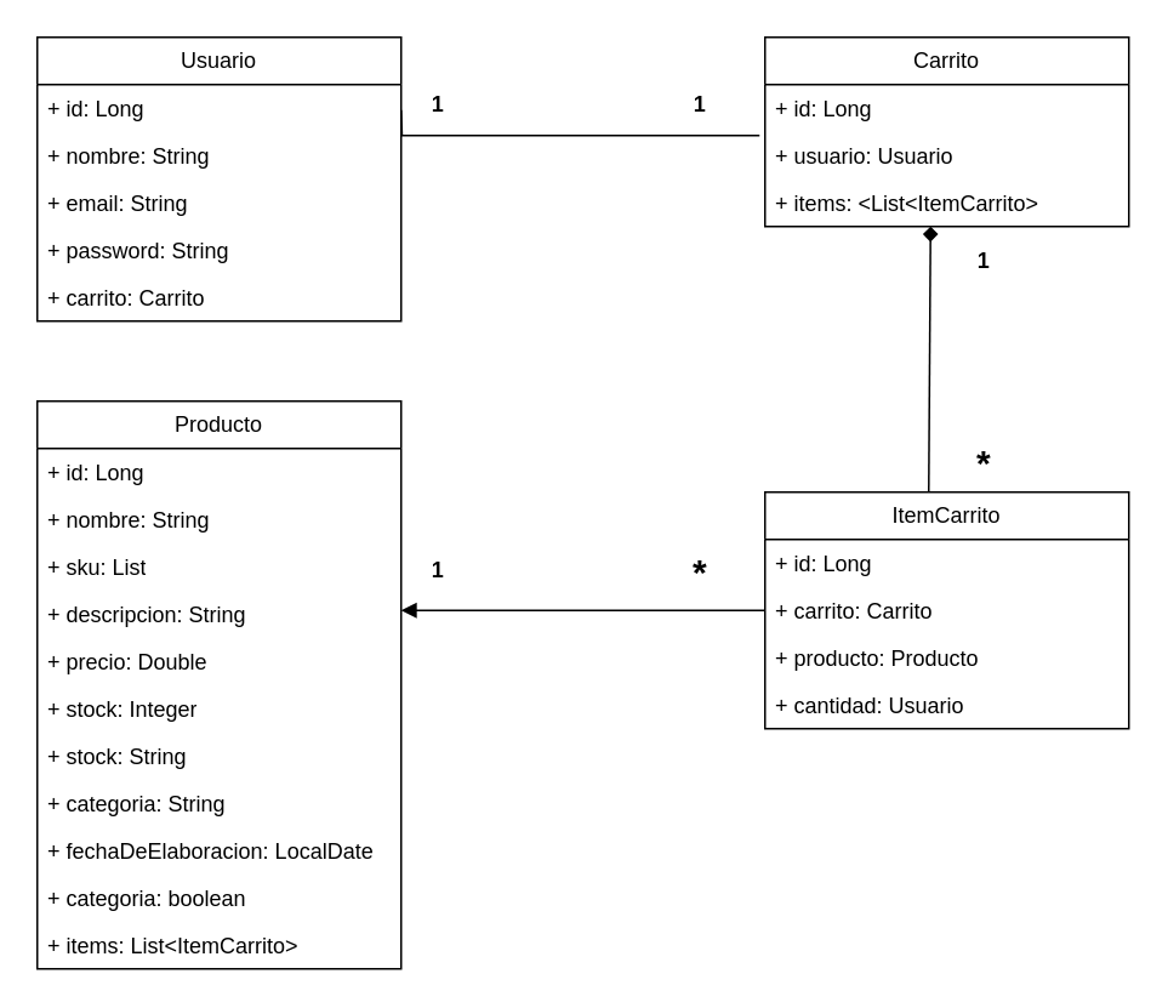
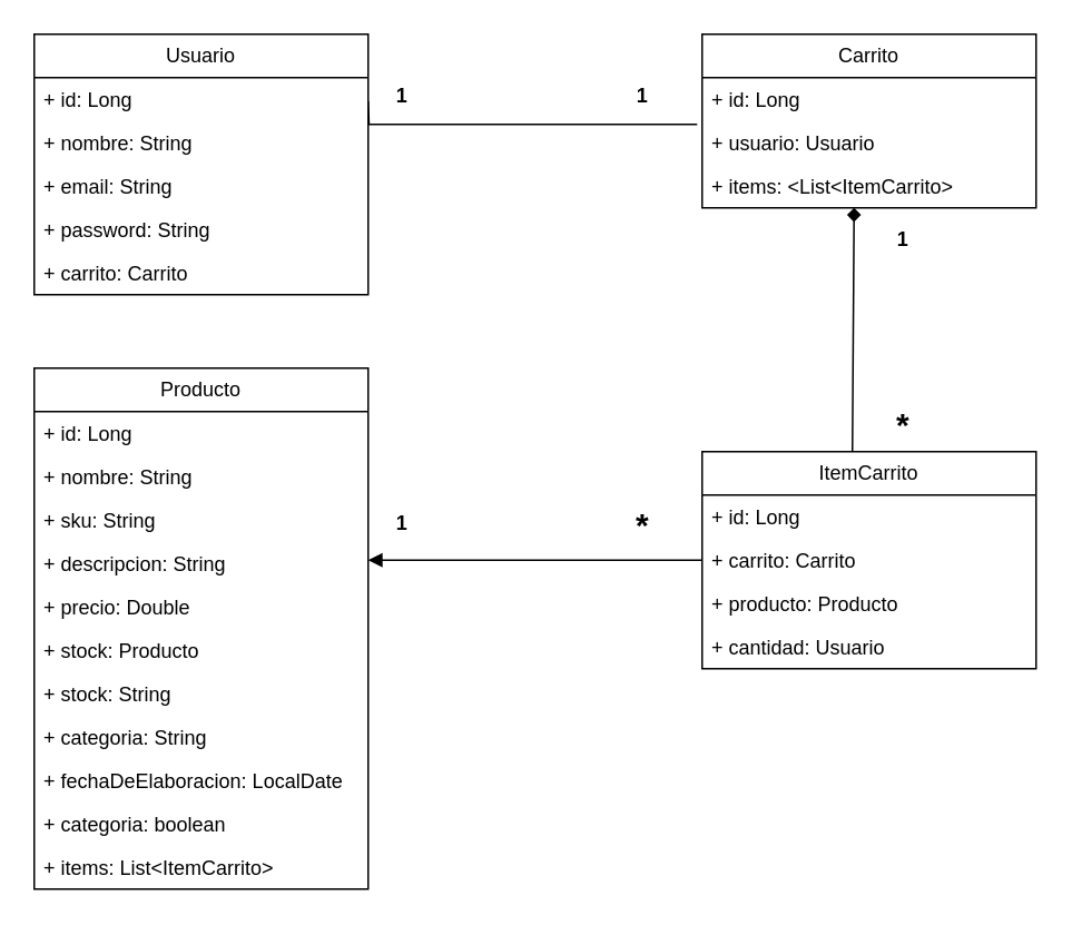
  <mxCell id="0" />
  <mxCell id="1" parent="0" />
  <mxCell id="2" value="Usuario" style="swimlane;fontStyle=0;childLayout=stackLayout;horizontal=1;startSize=26;fillColor=none;horizontalStack=0;resizeParent=1;resizeParentMax=0;resizeLast=0;collapsible=1;marginBottom=0;whiteSpace=wrap;html=1;" vertex="1" parent="1"><mxGeometry x="20" y="20" width="200" height="156" as="geometry" /></mxCell>
  <mxCell id="3" value="+ id: Long" style="text;strokeColor=none;fillColor=none;align=left;verticalAlign=top;spacingLeft=4;spacingRight=4;overflow=hidden;rotatable=0;points=[[0,0.5],[1,0.5]];portConstraint=eastwest;whiteSpace=wrap;html=1;" vertex="1" parent="2"><mxGeometry y="26" width="200" height="26" as="geometry" /></mxCell>
  <mxCell id="4" value="+ nombre: String" style="text;strokeColor=none;fillColor=none;align=left;verticalAlign=top;spacingLeft=4;spacingRight=4;overflow=hidden;rotatable=0;points=[[0,0.5],[1,0.5]];portConstraint=eastwest;whiteSpace=wrap;html=1;" vertex="1" parent="2"><mxGeometry y="52" width="200" height="26" as="geometry" /></mxCell>
  <mxCell id="5" value="+ email: String" style="text;strokeColor=none;fillColor=none;align=left;verticalAlign=top;spacingLeft=4;spacingRight=4;overflow=hidden;rotatable=0;points=[[0,0.5],[1,0.5]];portConstraint=eastwest;whiteSpace=wrap;html=1;" vertex="1" parent="2"><mxGeometry y="78" width="200" height="26" as="geometry" /></mxCell>
  <mxCell id="6" value="+ password: String" style="text;strokeColor=none;fillColor=none;align=left;verticalAlign=top;spacingLeft=4;spacingRight=4;overflow=hidden;rotatable=0;points=[[0,0.5],[1,0.5]];portConstraint=eastwest;whiteSpace=wrap;html=1;" vertex="1" parent="2"><mxGeometry y="104" width="200" height="26" as="geometry" /></mxCell>
  <mxCell id="7" value="+ carrito: Carrito" style="text;strokeColor=none;fillColor=none;align=left;verticalAlign=top;spacingLeft=4;spacingRight=4;overflow=hidden;rotatable=0;points=[[0,0.5],[1,0.5]];portConstraint=eastwest;whiteSpace=wrap;html=1;" vertex="1" parent="2"><mxGeometry y="130" width="200" height="26" as="geometry" /></mxCell>
  <mxCell id="8" value="Carrito" style="swimlane;fontStyle=0;childLayout=stackLayout;horizontal=1;startSize=26;fillColor=none;horizontalStack=0;resizeParent=1;resizeParentMax=0;resizeLast=0;collapsible=1;marginBottom=0;whiteSpace=wrap;html=1;" vertex="1" parent="1"><mxGeometry x="420" y="20" width="200" height="104" as="geometry" /></mxCell>
  <mxCell id="9" value="+ id: Long" style="text;strokeColor=none;fillColor=none;align=left;verticalAlign=top;spacingLeft=4;spacingRight=4;overflow=hidden;rotatable=0;points=[[0,0.5],[1,0.5]];portConstraint=eastwest;whiteSpace=wrap;html=1;" vertex="1" parent="8"><mxGeometry y="26" width="200" height="26" as="geometry" /></mxCell>
  <mxCell id="10" value="+ usuario: Usuario" style="text;strokeColor=none;fillColor=none;align=left;verticalAlign=top;spacingLeft=4;spacingRight=4;overflow=hidden;rotatable=0;points=[[0,0.5],[1,0.5]];portConstraint=eastwest;whiteSpace=wrap;html=1;" vertex="1" parent="8"><mxGeometry y="52" width="200" height="26" as="geometry" /></mxCell>
  <mxCell id="11" value="+ items: &amp;lt;List&amp;lt;ItemCarrito&amp;gt;&amp;nbsp;" style="text;strokeColor=none;fillColor=none;align=left;verticalAlign=top;spacingLeft=4;spacingRight=4;overflow=hidden;rotatable=0;points=[[0,0.5],[1,0.5]];portConstraint=eastwest;whiteSpace=wrap;html=1;" vertex="1" parent="8"><mxGeometry y="78" width="200" height="26" as="geometry" /></mxCell>
  <mxCell id="12" value="Producto" style="swimlane;fontStyle=0;childLayout=stackLayout;horizontal=1;startSize=26;fillColor=none;horizontalStack=0;resizeParent=1;resizeParentMax=0;resizeLast=0;collapsible=1;marginBottom=0;whiteSpace=wrap;html=1;" vertex="1" parent="1"><mxGeometry x="20" y="220" width="200" height="312" as="geometry" /></mxCell>
  <mxCell id="13" value="+ id: Long" style="text;strokeColor=none;fillColor=none;align=left;verticalAlign=top;spacingLeft=4;spacingRight=4;overflow=hidden;rotatable=0;points=[[0,0.5],[1,0.5]];portConstraint=eastwest;whiteSpace=wrap;html=1;" vertex="1" parent="12"><mxGeometry y="26" width="200" height="26" as="geometry" /></mxCell>
  <mxCell id="14" value="+ nombre: String" style="text;strokeColor=none;fillColor=none;align=left;verticalAlign=top;spacingLeft=4;spacingRight=4;overflow=hidden;rotatable=0;points=[[0,0.5],[1,0.5]];portConstraint=eastwest;whiteSpace=wrap;html=1;" vertex="1" parent="12"><mxGeometry y="52" width="200" height="26" as="geometry" /></mxCell>
- <mxCell id="15" value="+ sku: List" style="text;strokeColor=none;fillColor=none;align=left;verticalAlign=top;spacingLeft=4;spacingRight=4;overflow=hidden;rotatable=0;points=[[0,0.5],[1,0.5]];portConstraint=eastwest;whiteSpace=wrap;html=1;" vertex="1" parent="12"><mxGeometry y="78" width="200" height="26" as="geometry" /></mxCell>
+ <mxCell id="15" value="+ sku: String" style="text;strokeColor=none;fillColor=none;align=left;verticalAlign=top;spacingLeft=4;spacingRight=4;overflow=hidden;rotatable=0;points=[[0,0.5],[1,0.5]];portConstraint=eastwest;whiteSpace=wrap;html=1;" vertex="1" parent="12"><mxGeometry y="78" width="200" height="26" as="geometry" /></mxCell>
  <mxCell id="16" value="+ descripcion: String" style="text;strokeColor=none;fillColor=none;align=left;verticalAlign=top;spacingLeft=4;spacingRight=4;overflow=hidden;rotatable=0;points=[[0,0.5],[1,0.5]];portConstraint=eastwest;whiteSpace=wrap;html=1;" vertex="1" parent="12"><mxGeometry y="104" width="200" height="26" as="geometry" /></mxCell>
  <mxCell id="17" value="+ precio: Double" style="text;strokeColor=none;fillColor=none;align=left;verticalAlign=top;spacingLeft=4;spacingRight=4;overflow=hidden;rotatable=0;points=[[0,0.5],[1,0.5]];portConstraint=eastwest;whiteSpace=wrap;html=1;" vertex="1" parent="12"><mxGeometry y="130" width="200" height="26" as="geometry" /></mxCell>
- <mxCell id="18" value="+ stock: Integer" style="text;strokeColor=none;fillColor=none;align=left;verticalAlign=top;spacingLeft=4;spacingRight=4;overflow=hidden;rotatable=0;points=[[0,0.5],[1,0.5]];portConstraint=eastwest;whiteSpace=wrap;html=1;" vertex="1" parent="12"><mxGeometry y="156" width="200" height="26" as="geometry" /></mxCell>
+ <mxCell id="18" value="+ stock: Producto" style="text;strokeColor=none;fillColor=none;align=left;verticalAlign=top;spacingLeft=4;spacingRight=4;overflow=hidden;rotatable=0;points=[[0,0.5],[1,0.5]];portConstraint=eastwest;whiteSpace=wrap;html=1;" vertex="1" parent="12"><mxGeometry y="156" width="200" height="26" as="geometry" /></mxCell>
  <mxCell id="19" value="+ stock: String" style="text;strokeColor=none;fillColor=none;align=left;verticalAlign=top;spacingLeft=4;spacingRight=4;overflow=hidden;rotatable=0;points=[[0,0.5],[1,0.5]];portConstraint=eastwest;whiteSpace=wrap;html=1;" vertex="1" parent="12"><mxGeometry y="182" width="200" height="26" as="geometry" /></mxCell>
  <mxCell id="20" value="+ categoria: String" style="text;strokeColor=none;fillColor=none;align=left;verticalAlign=top;spacingLeft=4;spacingRight=4;overflow=hidden;rotatable=0;points=[[0,0.5],[1,0.5]];portConstraint=eastwest;whiteSpace=wrap;html=1;" vertex="1" parent="12"><mxGeometry y="208" width="200" height="26" as="geometry" /></mxCell>
  <mxCell id="21" value="+ fechaDeElaboracion: LocalDate" style="text;strokeColor=none;fillColor=none;align=left;verticalAlign=top;spacingLeft=4;spacingRight=4;overflow=hidden;rotatable=0;points=[[0,0.5],[1,0.5]];portConstraint=eastwest;whiteSpace=wrap;html=1;" vertex="1" parent="12"><mxGeometry y="234" width="200" height="26" as="geometry" /></mxCell>
  <mxCell id="22" value="+ categoria: boolean" style="text;strokeColor=none;fillColor=none;align=left;verticalAlign=top;spacingLeft=4;spacingRight=4;overflow=hidden;rotatable=0;points=[[0,0.5],[1,0.5]];portConstraint=eastwest;whiteSpace=wrap;html=1;" vertex="1" parent="12"><mxGeometry y="260" width="200" height="26" as="geometry" /></mxCell>
  <mxCell id="23" value="+ items: List&amp;lt;ItemCarrito&amp;gt;" style="text;strokeColor=none;fillColor=none;align=left;verticalAlign=top;spacingLeft=4;spacingRight=4;overflow=hidden;rotatable=0;points=[[0,0.5],[1,0.5]];portConstraint=eastwest;whiteSpace=wrap;html=1;" vertex="1" parent="12"><mxGeometry y="286" width="200" height="26" as="geometry" /></mxCell>
  <mxCell id="24" value="ItemCarrito" style="swimlane;fontStyle=0;childLayout=stackLayout;horizontal=1;startSize=26;fillColor=none;horizontalStack=0;resizeParent=1;resizeParentMax=0;resizeLast=0;collapsible=1;marginBottom=0;whiteSpace=wrap;html=1;" vertex="1" parent="1"><mxGeometry x="420" y="270" width="200" height="130" as="geometry" /></mxCell>
  <mxCell id="25" value="+ id: Long" style="text;strokeColor=none;fillColor=none;align=left;verticalAlign=top;spacingLeft=4;spacingRight=4;overflow=hidden;rotatable=0;points=[[0,0.5],[1,0.5]];portConstraint=eastwest;whiteSpace=wrap;html=1;" vertex="1" parent="24"><mxGeometry y="26" width="200" height="26" as="geometry" /></mxCell>
  <mxCell id="26" value="+ carrito: Carrito" style="text;strokeColor=none;fillColor=none;align=left;verticalAlign=top;spacingLeft=4;spacingRight=4;overflow=hidden;rotatable=0;points=[[0,0.5],[1,0.5]];portConstraint=eastwest;whiteSpace=wrap;html=1;" vertex="1" parent="24"><mxGeometry y="52" width="200" height="26" as="geometry" /></mxCell>
  <mxCell id="27" value="+ producto: Producto" style="text;strokeColor=none;fillColor=none;align=left;verticalAlign=top;spacingLeft=4;spacingRight=4;overflow=hidden;rotatable=0;points=[[0,0.5],[1,0.5]];portConstraint=eastwest;whiteSpace=wrap;html=1;" vertex="1" parent="24"><mxGeometry y="78" width="200" height="26" as="geometry" /></mxCell>
  <mxCell id="28" value="+ cantidad: Usuario" style="text;strokeColor=none;fillColor=none;align=left;verticalAlign=top;spacingLeft=4;spacingRight=4;overflow=hidden;rotatable=0;points=[[0,0.5],[1,0.5]];portConstraint=eastwest;whiteSpace=wrap;html=1;" vertex="1" parent="24"><mxGeometry y="104" width="200" height="26" as="geometry" /></mxCell>
  <mxCell id="29" value="" style="endArrow=block;endFill=1;html=1;edgeStyle=orthogonalEdgeStyle;align=left;verticalAlign=top;rounded=0;exitX=0;exitY=0.5;exitDx=0;exitDy=0;entryX=0;entryY=0.5;entryDx=0;entryDy=0;" edge="1" parent="24" source="26"><mxGeometry x="-1" relative="1" as="geometry"><mxPoint x="-130" y="-20" as="sourcePoint" /><mxPoint x="-200" y="65" as="targetPoint" /></mxGeometry></mxCell>
  <mxCell id="30" value="" style="endArrow=none;html=1;edgeStyle=orthogonalEdgeStyle;rounded=0;entryX=-0.015;entryY=0.077;entryDx=0;entryDy=0;entryPerimeter=0;" edge="1" parent="1" target="10"><mxGeometry relative="1" as="geometry"><mxPoint x="220" y="60" as="sourcePoint" /><mxPoint x="380" y="60" as="targetPoint" /></mxGeometry></mxCell>
  <mxCell id="31" value="" style="endArrow=diamond;endFill=1;html=1;edgeStyle=orthogonalEdgeStyle;align=left;verticalAlign=top;rounded=0;exitX=0.45;exitY=0;exitDx=0;exitDy=0;exitPerimeter=0;entryX=0.455;entryY=1;entryDx=0;entryDy=0;entryPerimeter=0;" edge="1" parent="1" source="24" target="11"><mxGeometry x="-1" relative="1" as="geometry"><mxPoint x="510" y="260" as="sourcePoint" /><mxPoint x="510" y="160" as="targetPoint" /><Array as="points"><mxPoint x="510" y="124" /></Array></mxGeometry></mxCell>
  <mxCell id="32" value="1" style="text;align=center;fontStyle=1;verticalAlign=middle;spacingLeft=3;spacingRight=3;strokeColor=none;rotatable=0;points=[[0,0.5],[1,0.5]];portConstraint=eastwest;html=1;" vertex="1" parent="1"><mxGeometry x="530" y="130" width="20" height="26" as="geometry" /></mxCell>
  <mxCell id="33" value="&lt;font style=&quot;font-size: 20px;&quot;&gt;*&lt;/font&gt;" style="text;align=center;fontStyle=1;verticalAlign=middle;spacingLeft=3;spacingRight=3;strokeColor=none;rotatable=0;points=[[0,0.5],[1,0.5]];portConstraint=eastwest;html=1;" vertex="1" parent="1"><mxGeometry x="530" y="240" width="20" height="26" as="geometry" /></mxCell>
  <mxCell id="34" value="1" style="text;align=center;fontStyle=1;verticalAlign=middle;spacingLeft=3;spacingRight=3;strokeColor=none;rotatable=0;points=[[0,0.5],[1,0.5]];portConstraint=eastwest;html=1;" vertex="1" parent="1"><mxGeometry x="230" y="44" width="20" height="26" as="geometry" /></mxCell>
  <mxCell id="35" value="1" style="text;align=center;fontStyle=1;verticalAlign=middle;spacingLeft=3;spacingRight=3;strokeColor=none;rotatable=0;points=[[0,0.5],[1,0.5]];portConstraint=eastwest;html=1;" vertex="1" parent="1"><mxGeometry x="374" y="44" width="20" height="26" as="geometry" /></mxCell>
  <mxCell id="36" value="1" style="text;align=center;fontStyle=1;verticalAlign=middle;spacingLeft=3;spacingRight=3;strokeColor=none;rotatable=0;points=[[0,0.5],[1,0.5]];portConstraint=eastwest;html=1;" vertex="1" parent="1"><mxGeometry x="230" y="300" width="20" height="26" as="geometry" /></mxCell>
  <mxCell id="37" value="&lt;font style=&quot;font-size: 20px;&quot;&gt;*&lt;/font&gt;" style="text;align=center;fontStyle=1;verticalAlign=middle;spacingLeft=3;spacingRight=3;strokeColor=none;rotatable=0;points=[[0,0.5],[1,0.5]];portConstraint=eastwest;html=1;" vertex="1" parent="1"><mxGeometry x="374" y="300" width="20" height="26" as="geometry" /></mxCell>
